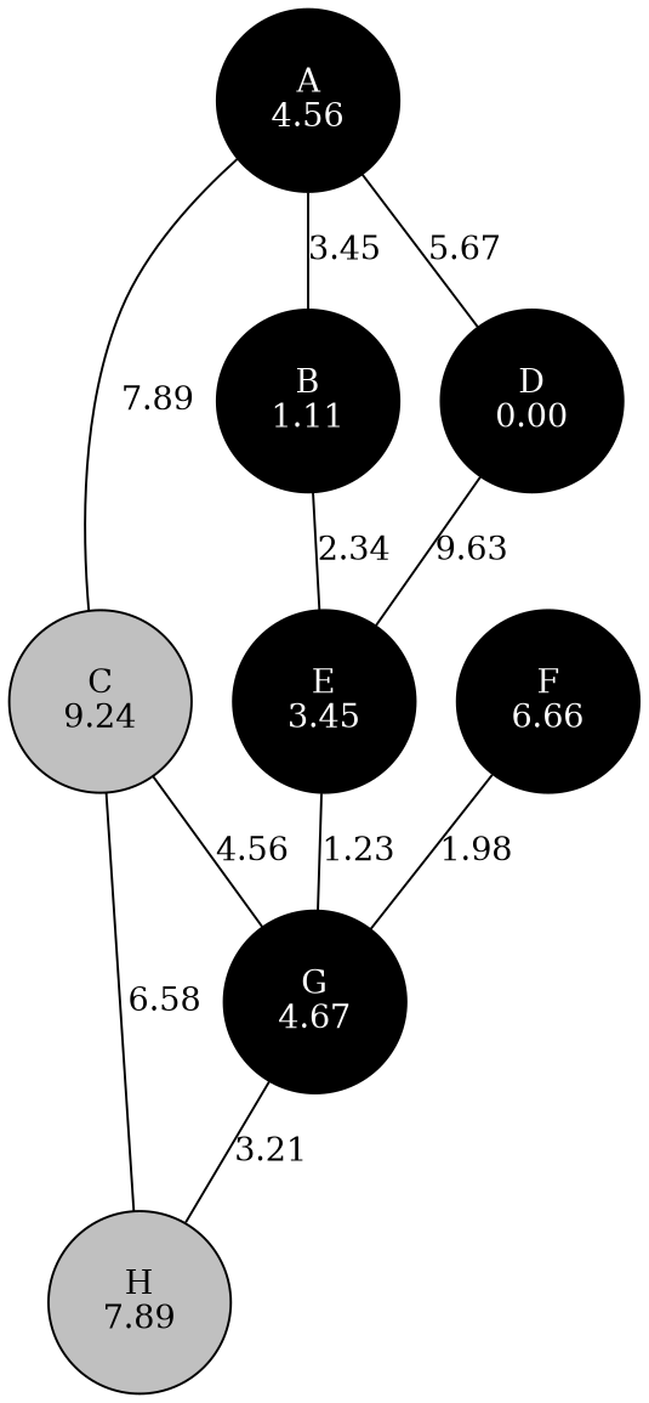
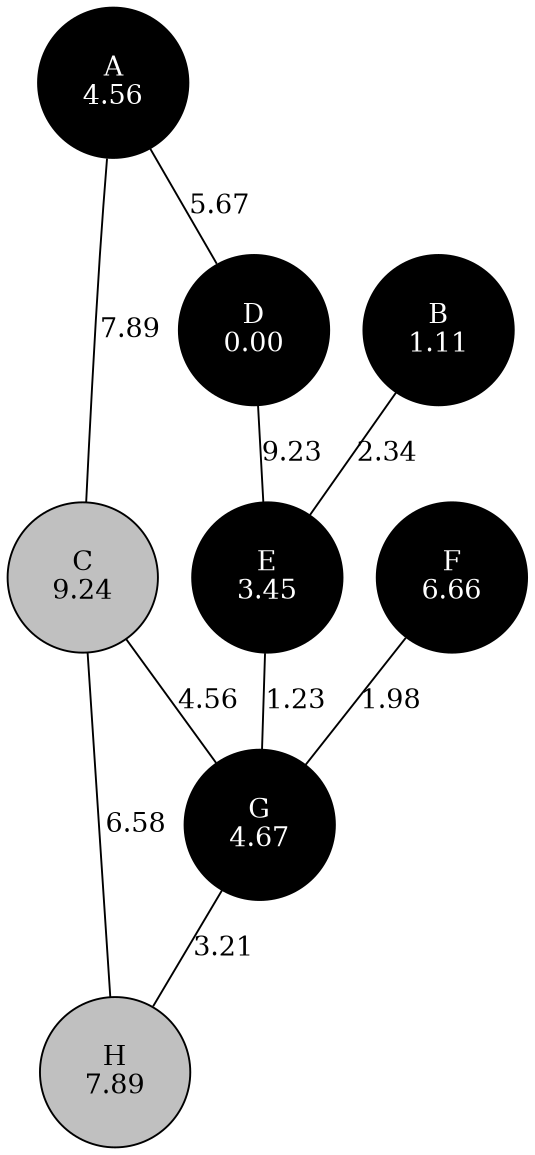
  strict graph {
    node [fillcolor=black fontcolor=white style=filled]
    n1 [distance=4.56 height=1.1 label="A\n4.56" width=1.1]
    n2 [distance=1.11 height=1.1 label="B\n1.11" width=1.1]
    n3 [distance=9.24 fillcolor=gray height=1.1 label="C\n9.24" width=1.1 fontcolor=""]
    n4 [distance=0.00 height=1.1 label="D\n0.00" width=1.1]
    n5 [distance=3.45 height=1.1 label="E\n3.45" width=1.1]
    n6 [distance=4.68 height=1.1 label="G\n4.67" width=1.1]
    n7 [distance=7.89 fillcolor=gray height=1.1 label="H\n7.89" width=1.1 fontcolor=""]
    n8 [distance=6.66 height=1.1 label="F\n6.66" width=1.1]
-   n1 -- n2 [label=3.45]
    n1 -- n3 [label=7.89]
    n1 -- n4 [label=5.67]
    n2 -- n5 [label=2.34]
    n3 -- n6 [label=4.56]
    n3 -- n7 [label=6.58]
-   n4 -- n5 [label=9.63]
+   n4 -- n5 [label=9.23]
    n5 -- n6 [label=1.23]
    n6 -- n7 [label=3.21]
    n8 -- n6 [label=1.98]
  }
